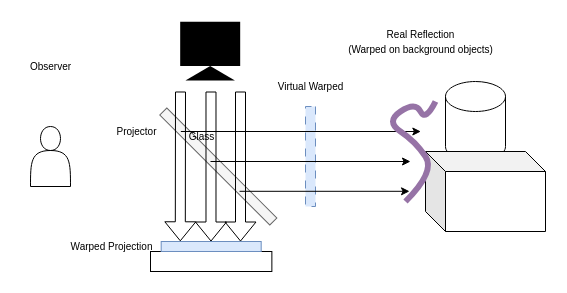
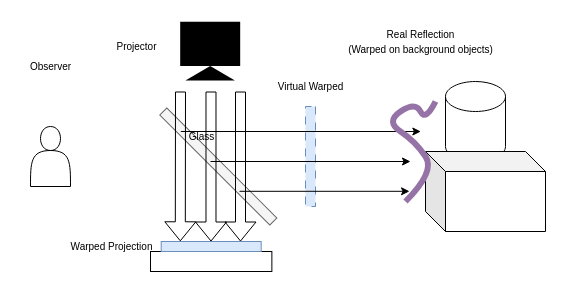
  <mxCell id="0" />
  <mxCell id="1" parent="0" />
  <mxCell id="2" value="" style="rounded=0;whiteSpace=wrap;html=1;" vertex="1" parent="1"><mxGeometry x="150" y="251" width="121.37" height="20" as="geometry" /></mxCell>
  <mxCell id="3" value="" style="rounded=0;whiteSpace=wrap;html=1;rotation=90;fillColor=#dae8fc;strokeColor=#6c8ebf;dashed=1;dashPattern=8 8;" vertex="1" parent="1"><mxGeometry x="260" y="151" width="100" height="10" as="geometry" /></mxCell>
  <mxCell id="4" value="" style="rounded=0;whiteSpace=wrap;html=1;rotation=45;fillColor=#f5f5f5;fontColor=#333333;strokeColor=#666666;" vertex="1" parent="1"><mxGeometry x="140" y="161" width="155.61" height="10" as="geometry" /></mxCell>
  <mxCell id="5" value="" style="rounded=0;whiteSpace=wrap;html=1;rotation=-180;fillColor=#dae8fc;strokeColor=#6c8ebf;" vertex="1" parent="1"><mxGeometry x="160.69" y="241" width="100" height="10" as="geometry" /></mxCell>
  <mxCell id="6" value="" style="shape=flexArrow;endArrow=classic;html=1;rounded=0;entryX=0.809;entryY=1.02;entryDx=0;entryDy=0;entryPerimeter=0;" edge="1" parent="1" target="5"><mxGeometry width="50" height="50" relative="1" as="geometry"><mxPoint x="180" y="91" as="sourcePoint" /><mxPoint x="230" y="41" as="targetPoint" /></mxGeometry></mxCell>
  <mxCell id="7" value="" style="endArrow=classic;html=1;rounded=0;" edge="1" parent="1"><mxGeometry width="50" height="50" relative="1" as="geometry"><mxPoint x="180.35" y="131" as="sourcePoint" /><mxPoint x="420.35" y="131" as="targetPoint" /></mxGeometry></mxCell>
  <mxCell id="8" value="" style="shape=flexArrow;endArrow=classic;html=1;rounded=0;entryX=0.809;entryY=1.02;entryDx=0;entryDy=0;entryPerimeter=0;" edge="1" parent="1"><mxGeometry width="50" height="50" relative="1" as="geometry"><mxPoint x="210.49" y="91" as="sourcePoint" /><mxPoint x="210.49" y="241" as="targetPoint" /></mxGeometry></mxCell>
  <mxCell id="9" value="" style="shape=flexArrow;endArrow=classic;html=1;rounded=0;entryX=0.809;entryY=1.02;entryDx=0;entryDy=0;entryPerimeter=0;" edge="1" parent="1"><mxGeometry width="50" height="50" relative="1" as="geometry"><mxPoint x="240" y="91" as="sourcePoint" /><mxPoint x="240" y="241" as="targetPoint" /></mxGeometry></mxCell>
  <mxCell id="10" value="" style="endArrow=classic;html=1;rounded=0;" edge="1" parent="1"><mxGeometry width="50" height="50" relative="1" as="geometry"><mxPoint x="210" y="161" as="sourcePoint" /><mxPoint x="410" y="161" as="targetPoint" /></mxGeometry></mxCell>
  <mxCell id="11" value="" style="endArrow=classic;html=1;rounded=0;" edge="1" parent="1"><mxGeometry width="50" height="50" relative="1" as="geometry"><mxPoint x="239.04" y="190.8" as="sourcePoint" /><mxPoint x="409.04" y="190.8" as="targetPoint" /></mxGeometry></mxCell>
  <mxCell id="12" value="" style="shape=cylinder3;whiteSpace=wrap;html=1;boundedLbl=1;backgroundOutline=1;size=15;" vertex="1" parent="1"><mxGeometry x="445" y="81" width="60" height="80" as="geometry" /></mxCell>
  <mxCell id="13" value="" style="shape=cube;whiteSpace=wrap;html=1;boundedLbl=1;backgroundOutline=1;darkOpacity=0.05;darkOpacity2=0.1;" vertex="1" parent="1"><mxGeometry x="425" y="151" width="120" height="80" as="geometry" /></mxCell>
  <mxCell id="14" value="" style="curved=1;endArrow=none;html=1;rounded=0;endFill=0;strokeWidth=6;fillColor=#e1d5e7;strokeColor=#9673a6;" edge="1" parent="1"><mxGeometry width="50" height="50" relative="1" as="geometry"><mxPoint x="405" y="201" as="sourcePoint" /><mxPoint x="435" y="101" as="targetPoint" /><Array as="points"><mxPoint x="435" y="171" /><mxPoint x="415" y="141" /><mxPoint x="385" y="121" /><mxPoint x="415" y="101" /><mxPoint x="425" y="121" /></Array></mxGeometry></mxCell>
  <mxCell id="15" value="&lt;font style=&quot;font-size: 10px;&quot;&gt;Warped Projection&lt;/font&gt;" style="text;html=1;align=center;verticalAlign=middle;resizable=0;points=[];autosize=1;strokeColor=none;fillColor=none;" vertex="1" parent="1"><mxGeometry x="65.69" y="231" width="90" height="30" as="geometry" /></mxCell>
  <mxCell id="16" value="&lt;font style=&quot;font-size: 10px;&quot;&gt;Real Reflection&lt;br&gt;(Warped on background objects)&lt;/font&gt;" style="text;html=1;align=center;verticalAlign=middle;resizable=0;points=[];autosize=1;strokeColor=none;fillColor=none;" vertex="1" parent="1"><mxGeometry x="335" y="21" width="170" height="40" as="geometry" /></mxCell>
  <mxCell id="17" value="&lt;font style=&quot;font-size: 10px;&quot;&gt;Virtual Warped&lt;/font&gt;" style="text;html=1;align=center;verticalAlign=middle;resizable=0;points=[];autosize=1;strokeColor=none;fillColor=none;" vertex="1" parent="1"><mxGeometry x="260" y="71" width="100" height="30" as="geometry" /></mxCell>
  <mxCell id="18" value="&lt;font style=&quot;font-size: 10px;&quot;&gt;Glass&lt;/font&gt;" style="text;html=1;align=center;verticalAlign=middle;resizable=0;points=[];autosize=1;strokeColor=none;fillColor=none;" vertex="1" parent="1"><mxGeometry x="175.69" y="121" width="50" height="30" as="geometry" /></mxCell>
  <mxCell id="19" value="" style="shape=mxgraph.signs.tech.video_camera;html=1;pointerEvents=1;fillColor=#000000;strokeColor=none;verticalLabelPosition=bottom;verticalAlign=top;align=center;rotation=90;" vertex="1" parent="1"><mxGeometry x="180.35" y="20.65" width="58.69" height="60" as="geometry" /></mxCell>
- <mxCell id="20" value="&lt;font style=&quot;font-size: 10px;&quot;&gt;Projector&lt;/font&gt;" style="text;html=1;align=center;verticalAlign=middle;resizable=0;points=[];autosize=1;strokeColor=none;fillColor=none;" vertex="1" parent="1"><mxGeometry x="105.69" y="116" width="60" height="30" as="geometry" /></mxCell>
+ <mxCell id="20" value="&lt;font style=&quot;font-size: 10px;&quot;&gt;Projector&lt;/font&gt;" style="text;html=1;align=center;verticalAlign=middle;resizable=0;points=[];autosize=1;strokeColor=none;fillColor=none;" vertex="1" parent="1"><mxGeometry x="105.69" y="31" width="60" height="30" as="geometry" /></mxCell>
  <mxCell id="21" value="" style="shape=actor;whiteSpace=wrap;html=1;" vertex="1" parent="1"><mxGeometry x="30" y="126" width="40" height="60" as="geometry" /></mxCell>
  <mxCell id="22" value="&lt;font style=&quot;font-size: 10px;&quot;&gt;Observer&lt;/font&gt;" style="text;html=1;align=center;verticalAlign=middle;resizable=0;points=[];autosize=1;strokeColor=none;fillColor=none;" vertex="1" parent="1"><mxGeometry x="20" y="51" width="60" height="30" as="geometry" /></mxCell>
